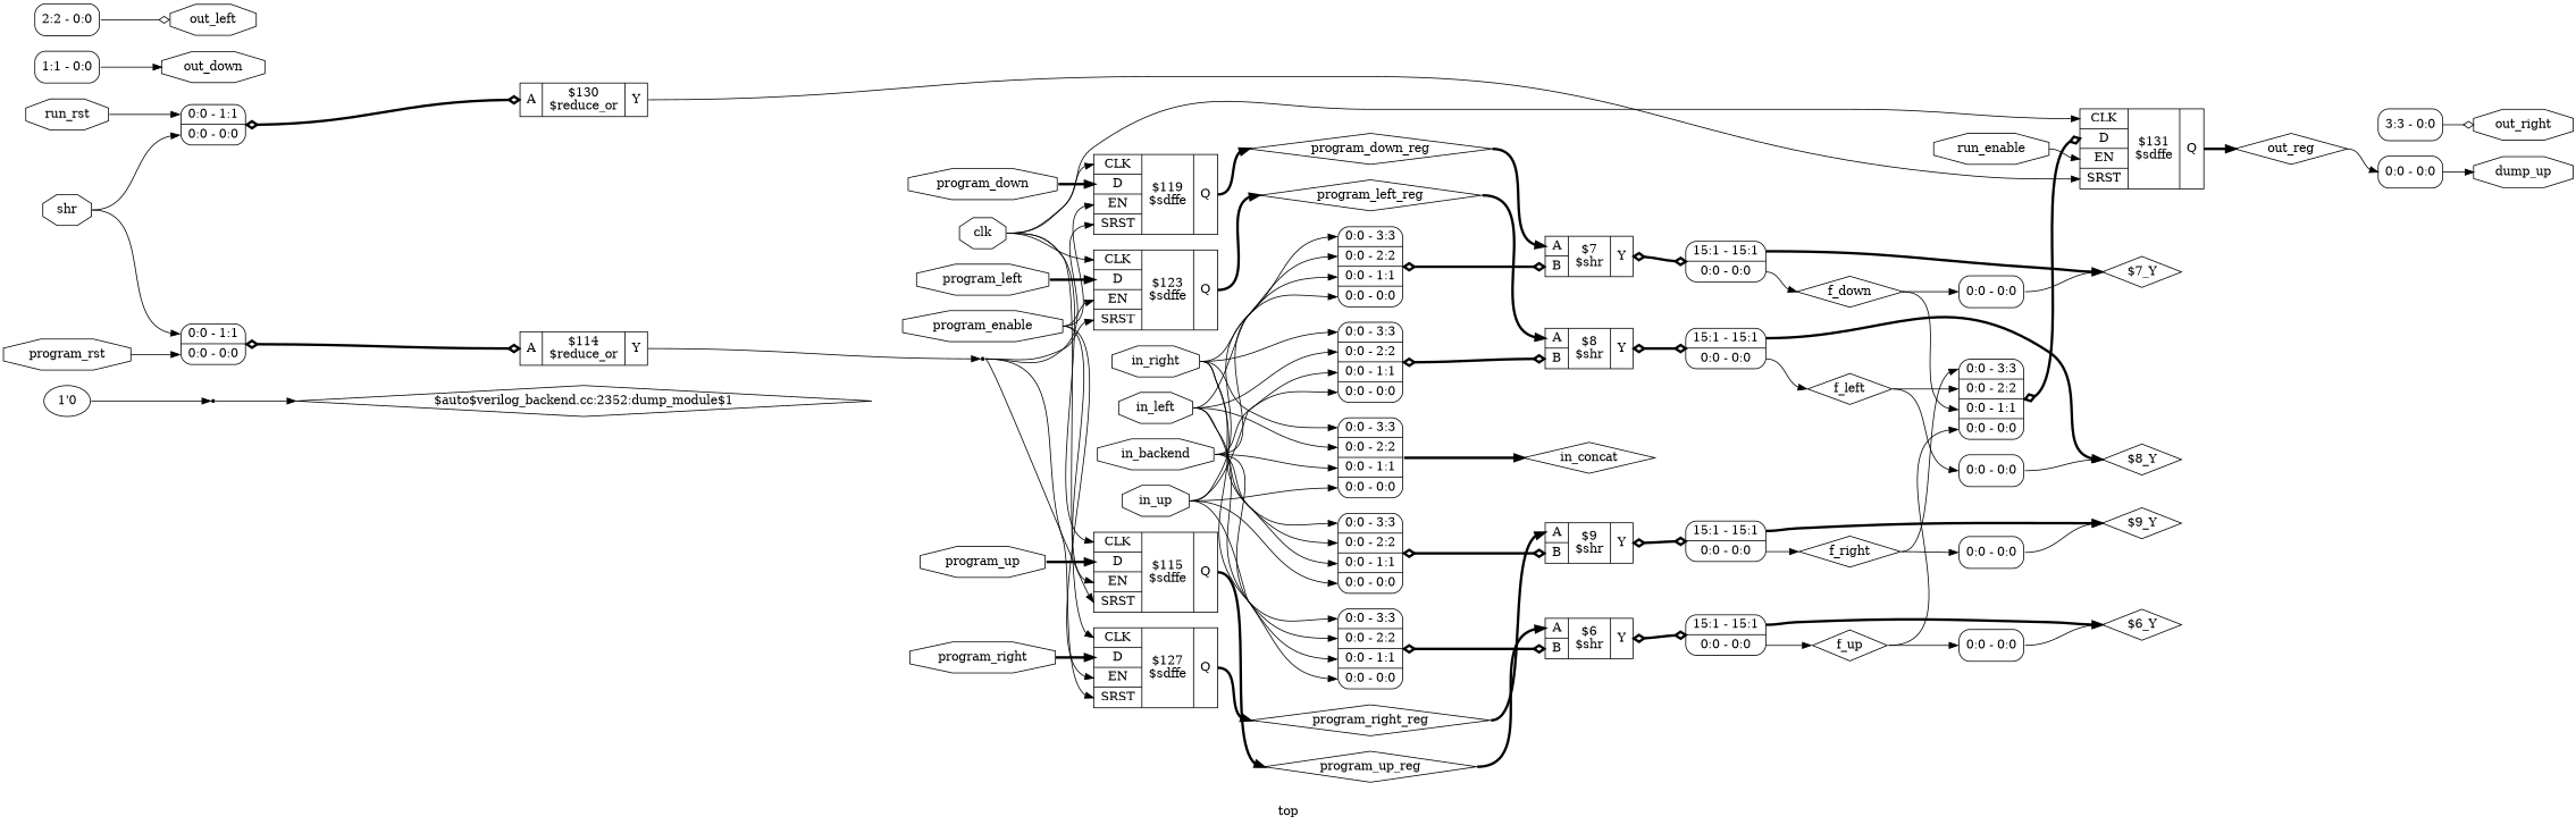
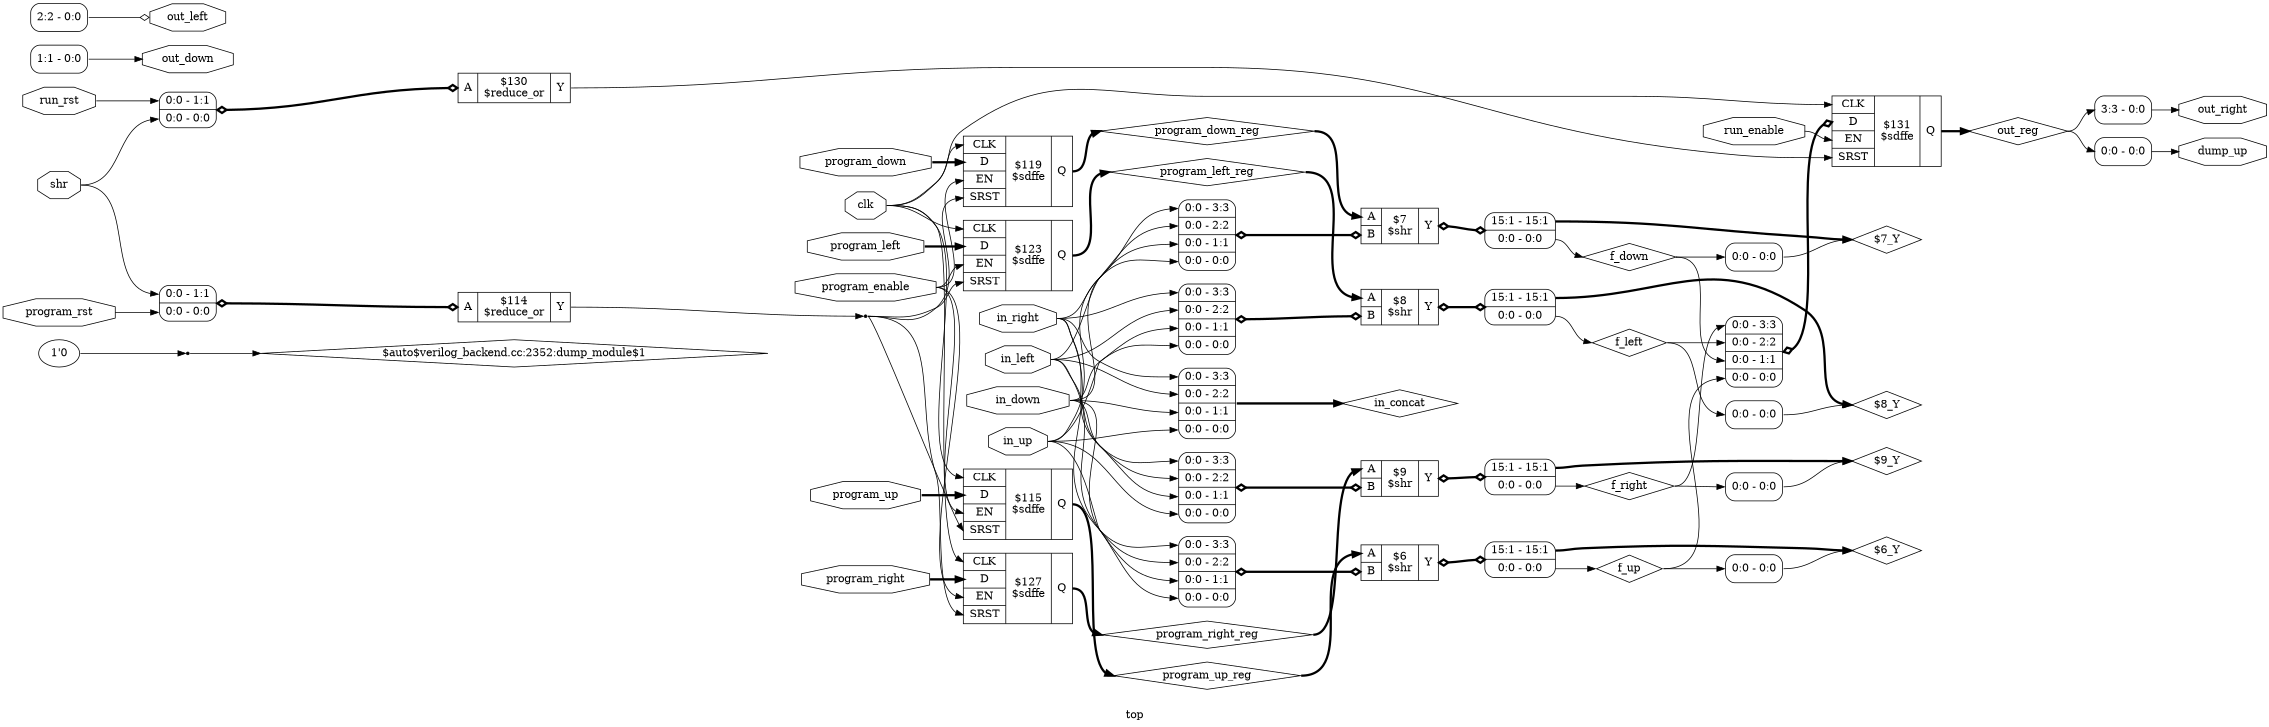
  digraph {
    label=top
    rankdir=LR
    remincross=true
    node [color=black fontcolor=black shape=record]
    edge [color=black fontcolor=black headport=w tailport=e]
    n7 [label="$auto$verilog_backend.cc:2352:dump_module$1" shape=diamond]
    n8 [label=clk shape=octagon]
    c41 [label="{{<p36> CLK|<p37> D|<p38> EN|<p39> SRST}|$115\n$sdffe|{<p40> Q}}" color="" fontcolor=""]
    c42 [label="{{<p36> CLK|<p37> D|<p38> EN|<p39> SRST}|$119\n$sdffe|{<p40> Q}}" color="" fontcolor=""]
    c43 [label="{{<p36> CLK|<p37> D|<p38> EN|<p39> SRST}|$123\n$sdffe|{<p40> Q}}" color="" fontcolor=""]
    c44 [label="{{<p36> CLK|<p37> D|<p38> EN|<p39> SRST}|$127\n$sdffe|{<p40> Q}}" color="" fontcolor=""]
    c45 [label="{{<p36> CLK|<p37> D|<p38> EN|<p39> SRST}|$131\n$sdffe|{<p40> Q}}" color="" fontcolor=""]
    n32 [label=program_up_reg shape=diamond]
    n24 [label=program_down_reg shape=diamond]
    n27 [label=program_left_reg shape=diamond]
    n29 [label=program_right_reg shape=diamond]
    n20 [label=out_reg shape=diamond]
    n9 [label=f_down shape=diamond]
    x0 [label="<s3> 0:0 - 3:3 |<s2> 0:0 - 2:2 |<s1> 0:0 - 1:1 |<s0> 0:0 - 0:0 " style=rounded]
    x12 [label="<s0> 0:0 - 0:0 " style=rounded]
    n4 [label="$7_Y" shape=diamond color="" fontcolor=""]
    n10 [label=f_left shape=diamond]
    x13 [label="<s0> 0:0 - 0:0 " style=rounded]
    n5 [label="$8_Y" shape=diamond color="" fontcolor=""]
    n11 [label=f_right shape=diamond]
    x14 [label="<s0> 0:0 - 0:0 " style=rounded]
    n6 [label="$9_Y" shape=diamond color="" fontcolor=""]
    n12 [label=f_up shape=diamond]
    x11 [label="<s0> 0:0 - 0:0 " style=rounded]
    n3 [label="$6_Y" shape=diamond color="" fontcolor=""]
    n13 [label=in_concat shape=diamond]
-   n14 [label=in_backend shape=octagon]
+   n14 [label=in_down shape=octagon]
    x3 [label="<s3> 0:0 - 3:3 |<s2> 0:0 - 2:2 |<s1> 0:0 - 1:1 |<s0> 0:0 - 0:0 " style=rounded]
    x5 [label="<s3> 0:0 - 3:3 |<s2> 0:0 - 2:2 |<s1> 0:0 - 1:1 |<s0> 0:0 - 0:0 " style=rounded]
    x7 [label="<s3> 0:0 - 3:3 |<s2> 0:0 - 2:2 |<s1> 0:0 - 1:1 |<s0> 0:0 - 0:0 " style=rounded]
    x9 [label="<s3> 0:0 - 3:3 |<s2> 0:0 - 2:2 |<s1> 0:0 - 1:1 |<s0> 0:0 - 0:0 " style=rounded]
    x17 [label="<s3> 0:0 - 3:3 |<s2> 0:0 - 2:2 |<s1> 0:0 - 1:1 |<s0> 0:0 - 0:0 " style=rounded]
    c51 [label="{{<p46> A|<p50> B}|$6\n$shr|{<p47> Y}}" color="" fontcolor=""]
    c52 [label="{{<p46> A|<p50> B}|$7\n$shr|{<p47> Y}}" color="" fontcolor=""]
    c53 [label="{{<p46> A|<p50> B}|$8\n$shr|{<p47> Y}}" color="" fontcolor=""]
    c54 [label="{{<p46> A|<p50> B}|$9\n$shr|{<p47> Y}}" color="" fontcolor=""]
    n15 [label=in_left shape=octagon]
    n16 [label=in_right shape=octagon]
    n17 [label=in_up shape=octagon]
    n18 [label=out_down shape=octagon]
    n19 [label=out_left shape=octagon]
    x20 [label="<s0> 3:3 - 0:0 " style=rounded]
    x21 [label="<s0> 0:0 - 0:0 " style=rounded]
    x18 [label="<s0> 1:1 - 0:0 " style=rounded]
    x19 [label="<s0> 2:2 - 0:0 " style=rounded]
    n21 [label=out_right shape=octagon]
    n22 [label=dump_up shape=octagon]
    n23 [label=program_down shape=octagon]
    x6 [label="<s1> 15:1 - 15:1 |<s0> 0:0 - 0:0 " style=rounded]
    n25 [label=program_enable shape=octagon]
    n26 [label=program_left shape=octagon]
    x8 [label="<s1> 15:1 - 15:1 |<s0> 0:0 - 0:0 " style=rounded]
    n28 [label=program_right shape=octagon]
    x10 [label="<s1> 15:1 - 15:1 |<s0> 0:0 - 0:0 " style=rounded]
    n30 [label=program_rst shape=octagon]
    x1 [label="<s1> 0:0 - 1:1 |<s0> 0:0 - 0:0 " style=rounded]
    c48 [label="{{<p46> A}|$114\n$reduce_or|{<p47> Y}}" color="" fontcolor=""]
    n31 [label=program_up shape=octagon]
    x4 [label="<s1> 15:1 - 15:1 |<s0> 0:0 - 0:0 " style=rounded]
    n33 [label=shr shape=octagon]
    x2 [label="<s1> 0:0 - 1:1 |<s0> 0:0 - 0:0 " style=rounded]
    c49 [label="{{<p46> A}|$130\n$reduce_or|{<p47> Y}}" color="" fontcolor=""]
    n34 [label=run_enable shape=octagon]
    n35 [label=run_rst shape=octagon]
    n1 [shape=point color="" fontcolor=""]
    v15 [label="1'0" color="" fontcolor="" shape=""]
    x16 [shape=point color="" fontcolor=""]
    n8 -> c41 [headport="p36:w"]
    n8 -> c42 [headport="p36:w"]
    n8 -> c43 [headport="p36:w"]
    n8 -> c44 [headport="p36:w"]
    n8 -> c45 [headport="p36:w"]
    c41 -> n32 [style="setlinewidth(3)" tailport="p40:e"]
    c42 -> n24 [style="setlinewidth(3)" tailport="p40:e"]
    c43 -> n27 [style="setlinewidth(3)" tailport="p40:e"]
    c44 -> n29 [style="setlinewidth(3)" tailport="p40:e"]
    c45 -> n20 [style="setlinewidth(3)" tailport="p40:e"]
    n32 -> c51 [headport="p46:w" style="setlinewidth(3)"]
    n24 -> c52 [headport="p46:w" style="setlinewidth(3)"]
    n27 -> c53 [headport="p46:w" style="setlinewidth(3)"]
    n29 -> c54 [headport="p46:w" style="setlinewidth(3)"]
+   n20 -> x20 [headport="s0:w"]
    n20 -> x21 [headport="s0:w"]
    n9 -> x0 [headport="s1:w"]
    n9 -> x12
    x0 -> c45 [arrowhead=odiamond arrowtail=odiamond dir=both headport="p37:w" style="setlinewidth(3)"]
    x12 -> n4 [tailport="s0:e"]
    n10 -> x0 [headport="s2:w"]
    n10 -> x13
    x13 -> n5 [tailport="s0:e"]
    n11 -> x0 [headport="s3:w"]
    n11 -> x14
    x14 -> n6 [tailport="s0:e"]
    n12 -> x0 [headport="s0:w"]
    n12 -> x11
    x11 -> n3 [tailport="s0:e"]
    n14 -> x3 [headport="s1:w"]
    n14 -> x5 [headport="s1:w"]
    n14 -> x7 [headport="s1:w"]
    n14 -> x9 [headport="s1:w"]
    n14 -> x17 [headport="s1:w"]
    x3 -> c51 [arrowhead=odiamond arrowtail=odiamond dir=both headport="p50:w" style="setlinewidth(3)"]
    x5 -> c52 [arrowhead=odiamond arrowtail=odiamond dir=both headport="p50:w" style="setlinewidth(3)"]
    x7 -> c53 [arrowhead=odiamond arrowtail=odiamond dir=both headport="p50:w" style="setlinewidth(3)"]
    x9 -> c54 [arrowhead=odiamond arrowtail=odiamond dir=both headport="p50:w" style="setlinewidth(3)"]
    x17 -> n13 [style="setlinewidth(3)"]
    c51 -> x4 [arrowhead=odiamond arrowtail=odiamond dir=both style="setlinewidth(3)" tailport="p47:e"]
    c52 -> x6 [arrowhead=odiamond arrowtail=odiamond dir=both style="setlinewidth(3)" tailport="p47:e"]
    c53 -> x8 [arrowhead=odiamond arrowtail=odiamond dir=both style="setlinewidth(3)" tailport="p47:e"]
    c54 -> x10 [arrowhead=odiamond arrowtail=odiamond dir=both style="setlinewidth(3)" tailport="p47:e"]
    n15 -> x3 [headport="s2:w"]
    n15 -> x5 [headport="s2:w"]
    n15 -> x7 [headport="s2:w"]
    n15 -> x9 [headport="s2:w"]
    n15 -> x17 [headport="s2:w"]
    n16 -> x3 [headport="s3:w"]
    n16 -> x5 [headport="s3:w"]
    n16 -> x7 [headport="s3:w"]
    n16 -> x9 [headport="s3:w"]
    n16 -> x17 [headport="s3:w"]
    n17 -> x3 [headport="s0:w"]
    n17 -> x5 [headport="s0:w"]
    n17 -> x7 [headport="s0:w"]
    n17 -> x9 [headport="s0:w"]
    n17 -> x17 [headport="s0:w"]
-   x20 -> n21 [arrowhead=odiamond]
+   x20 -> n21
    x21 -> n22
    x18 -> n18
    x19 -> n19 [arrowhead=odiamond]
    n23 -> c42 [headport="p37:w" style="setlinewidth(3)"]
    x6 -> n9 [tailport="s0:e"]
    x6 -> n4 [style="setlinewidth(3)" tailport="s1:e"]
    n25 -> c41 [headport="p38:w"]
    n25 -> c42 [headport="p38:w"]
    n25 -> c43 [headport="p38:w"]
    n25 -> c44 [headport="p38:w"]
    n26 -> c43 [headport="p37:w" style="setlinewidth(3)"]
    x8 -> n10 [tailport="s0:e"]
    x8 -> n5 [style="setlinewidth(3)" tailport="s1:e"]
    n28 -> c44 [headport="p37:w" style="setlinewidth(3)"]
    x10 -> n11 [tailport="s0:e"]
    x10 -> n6 [style="setlinewidth(3)" tailport="s1:e"]
    n30 -> x1 [headport="s0:w"]
    x1 -> c48 [arrowhead=odiamond arrowtail=odiamond dir=both headport="p46:w" style="setlinewidth(3)"]
    c48 -> n1 [tailport="p47:e"]
    n31 -> c41 [headport="p37:w" style="setlinewidth(3)"]
    x4 -> n12 [tailport="s0:e"]
    x4 -> n3 [style="setlinewidth(3)" tailport="s1:e"]
    n33 -> x1 [headport="s1:w"]
    n33 -> x2 [headport="s0:w"]
    x2 -> c49 [arrowhead=odiamond arrowtail=odiamond dir=both headport="p46:w" style="setlinewidth(3)"]
    c49 -> c45 [headport="p39:w" tailport="p47:e"]
    n34 -> c45 [headport="p38:w"]
    n35 -> x2 [headport="s1:w"]
    n1 -> c41 [headport="p39:w"]
    n1 -> c42 [headport="p39:w"]
    n1 -> c43 [headport="p39:w"]
    n1 -> c44 [headport="p39:w"]
    v15 -> x16
    x16 -> n7
  }
